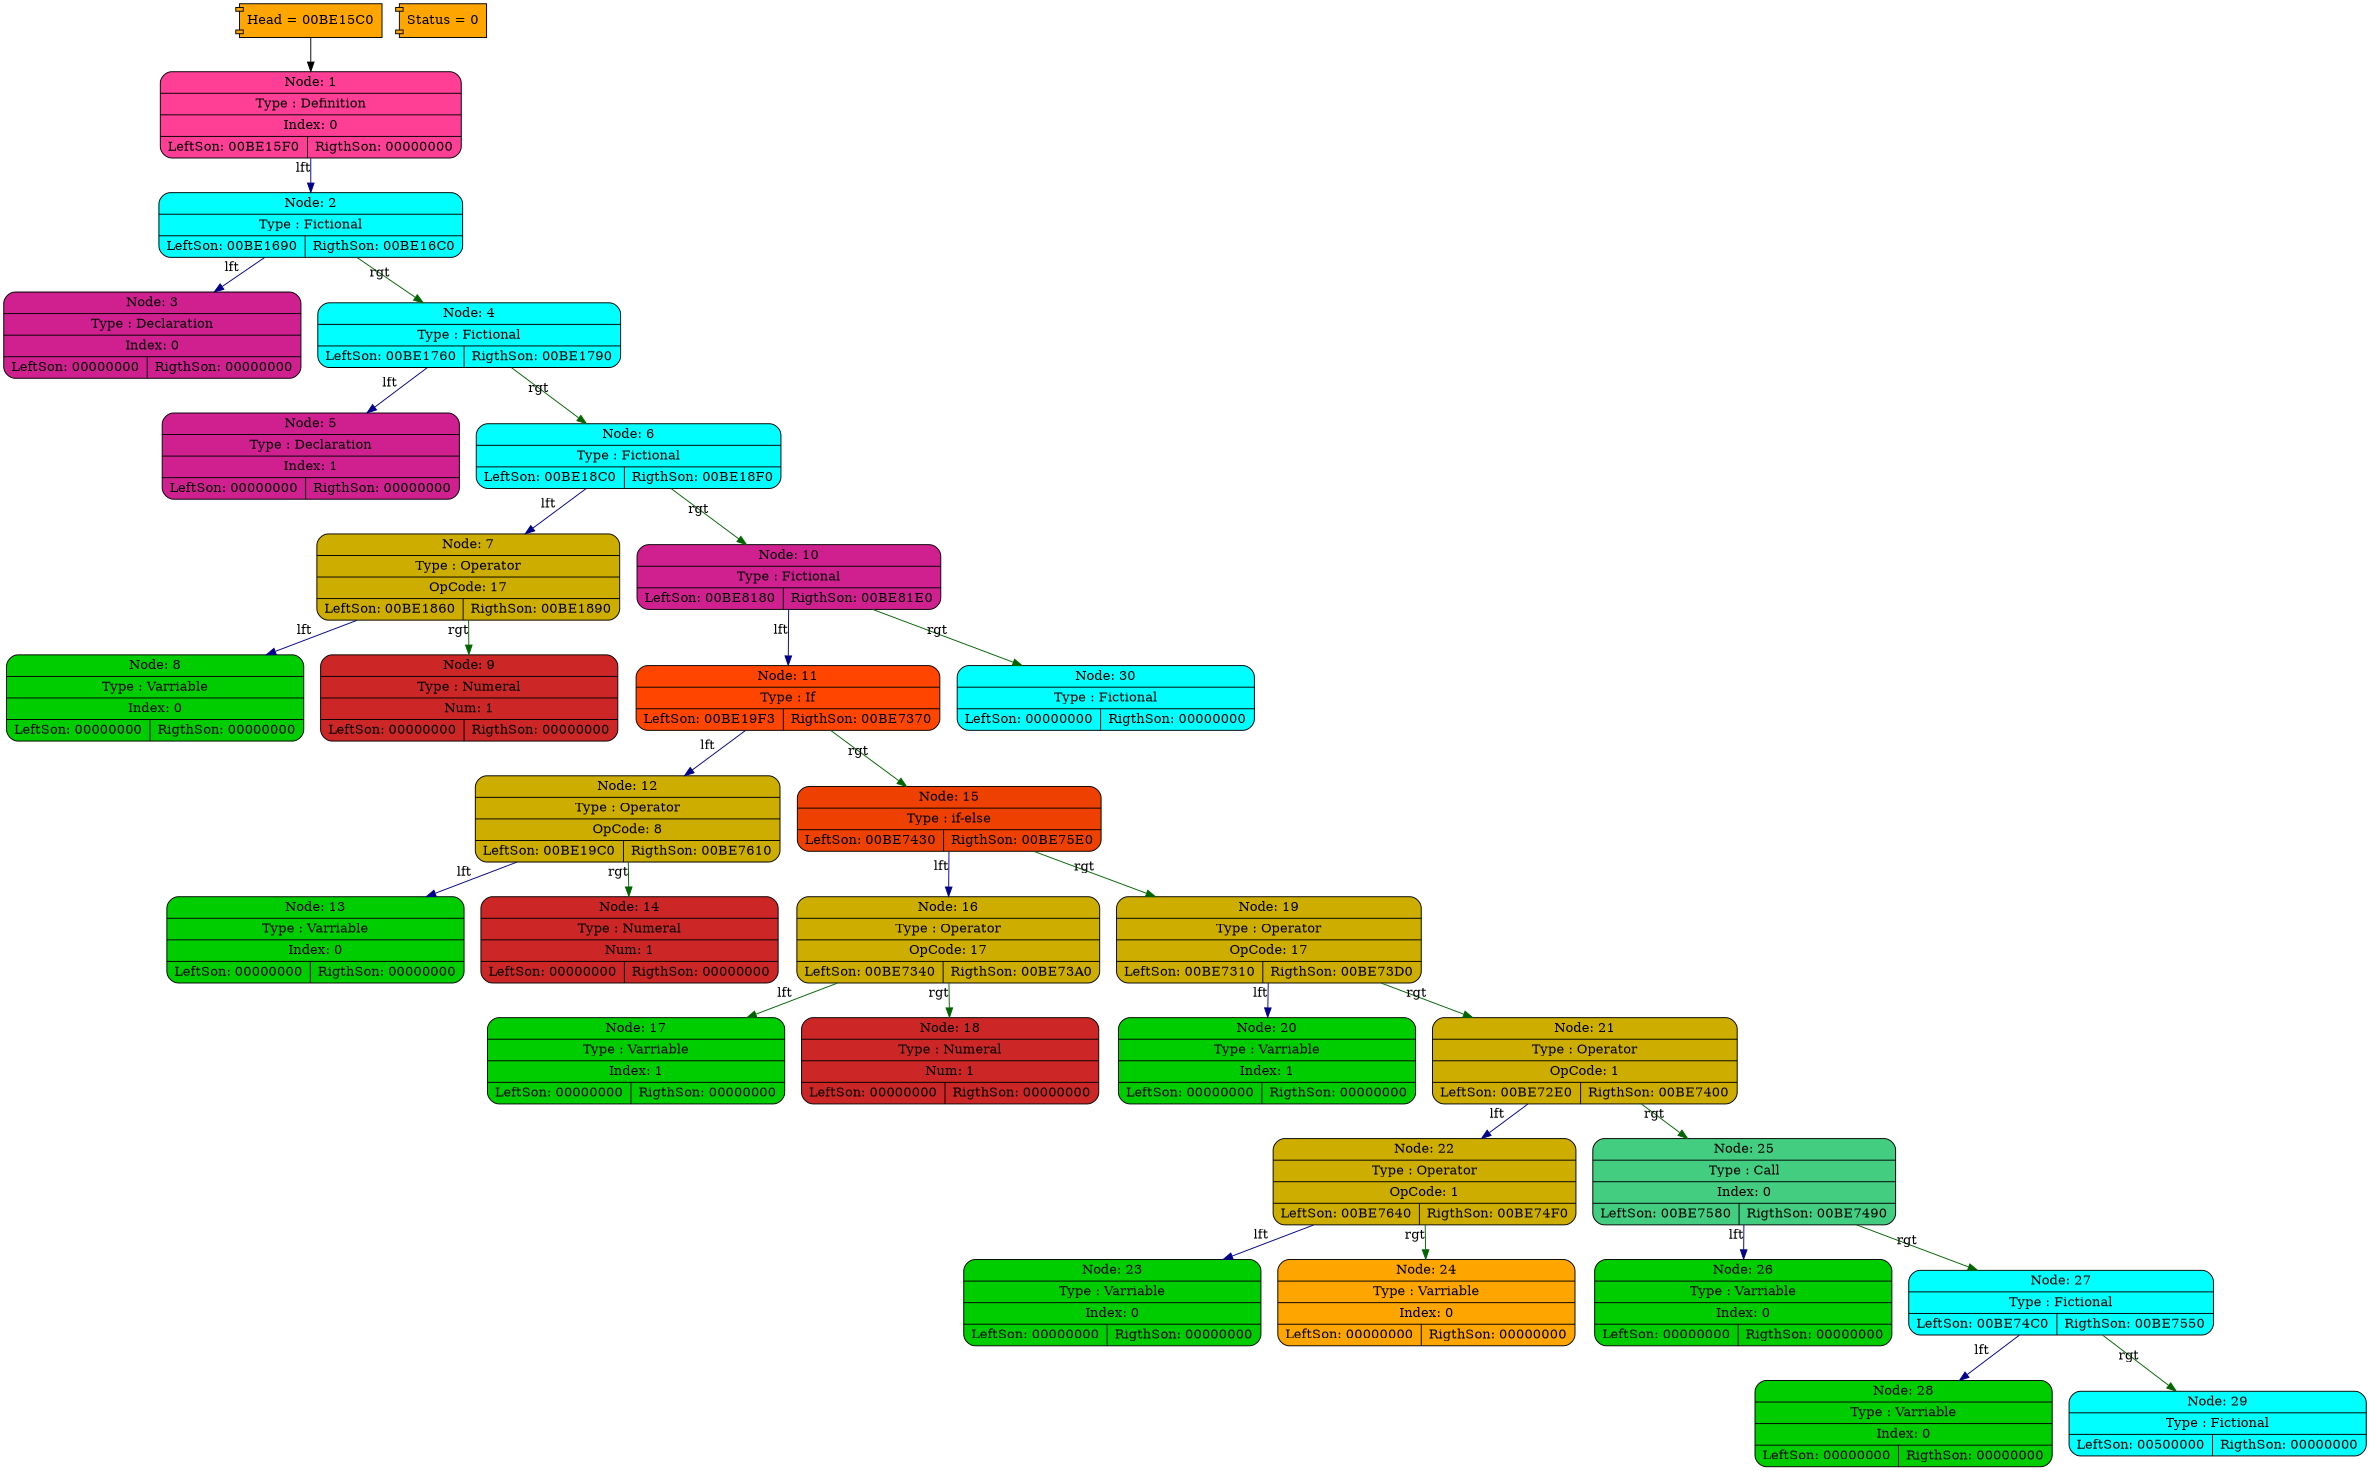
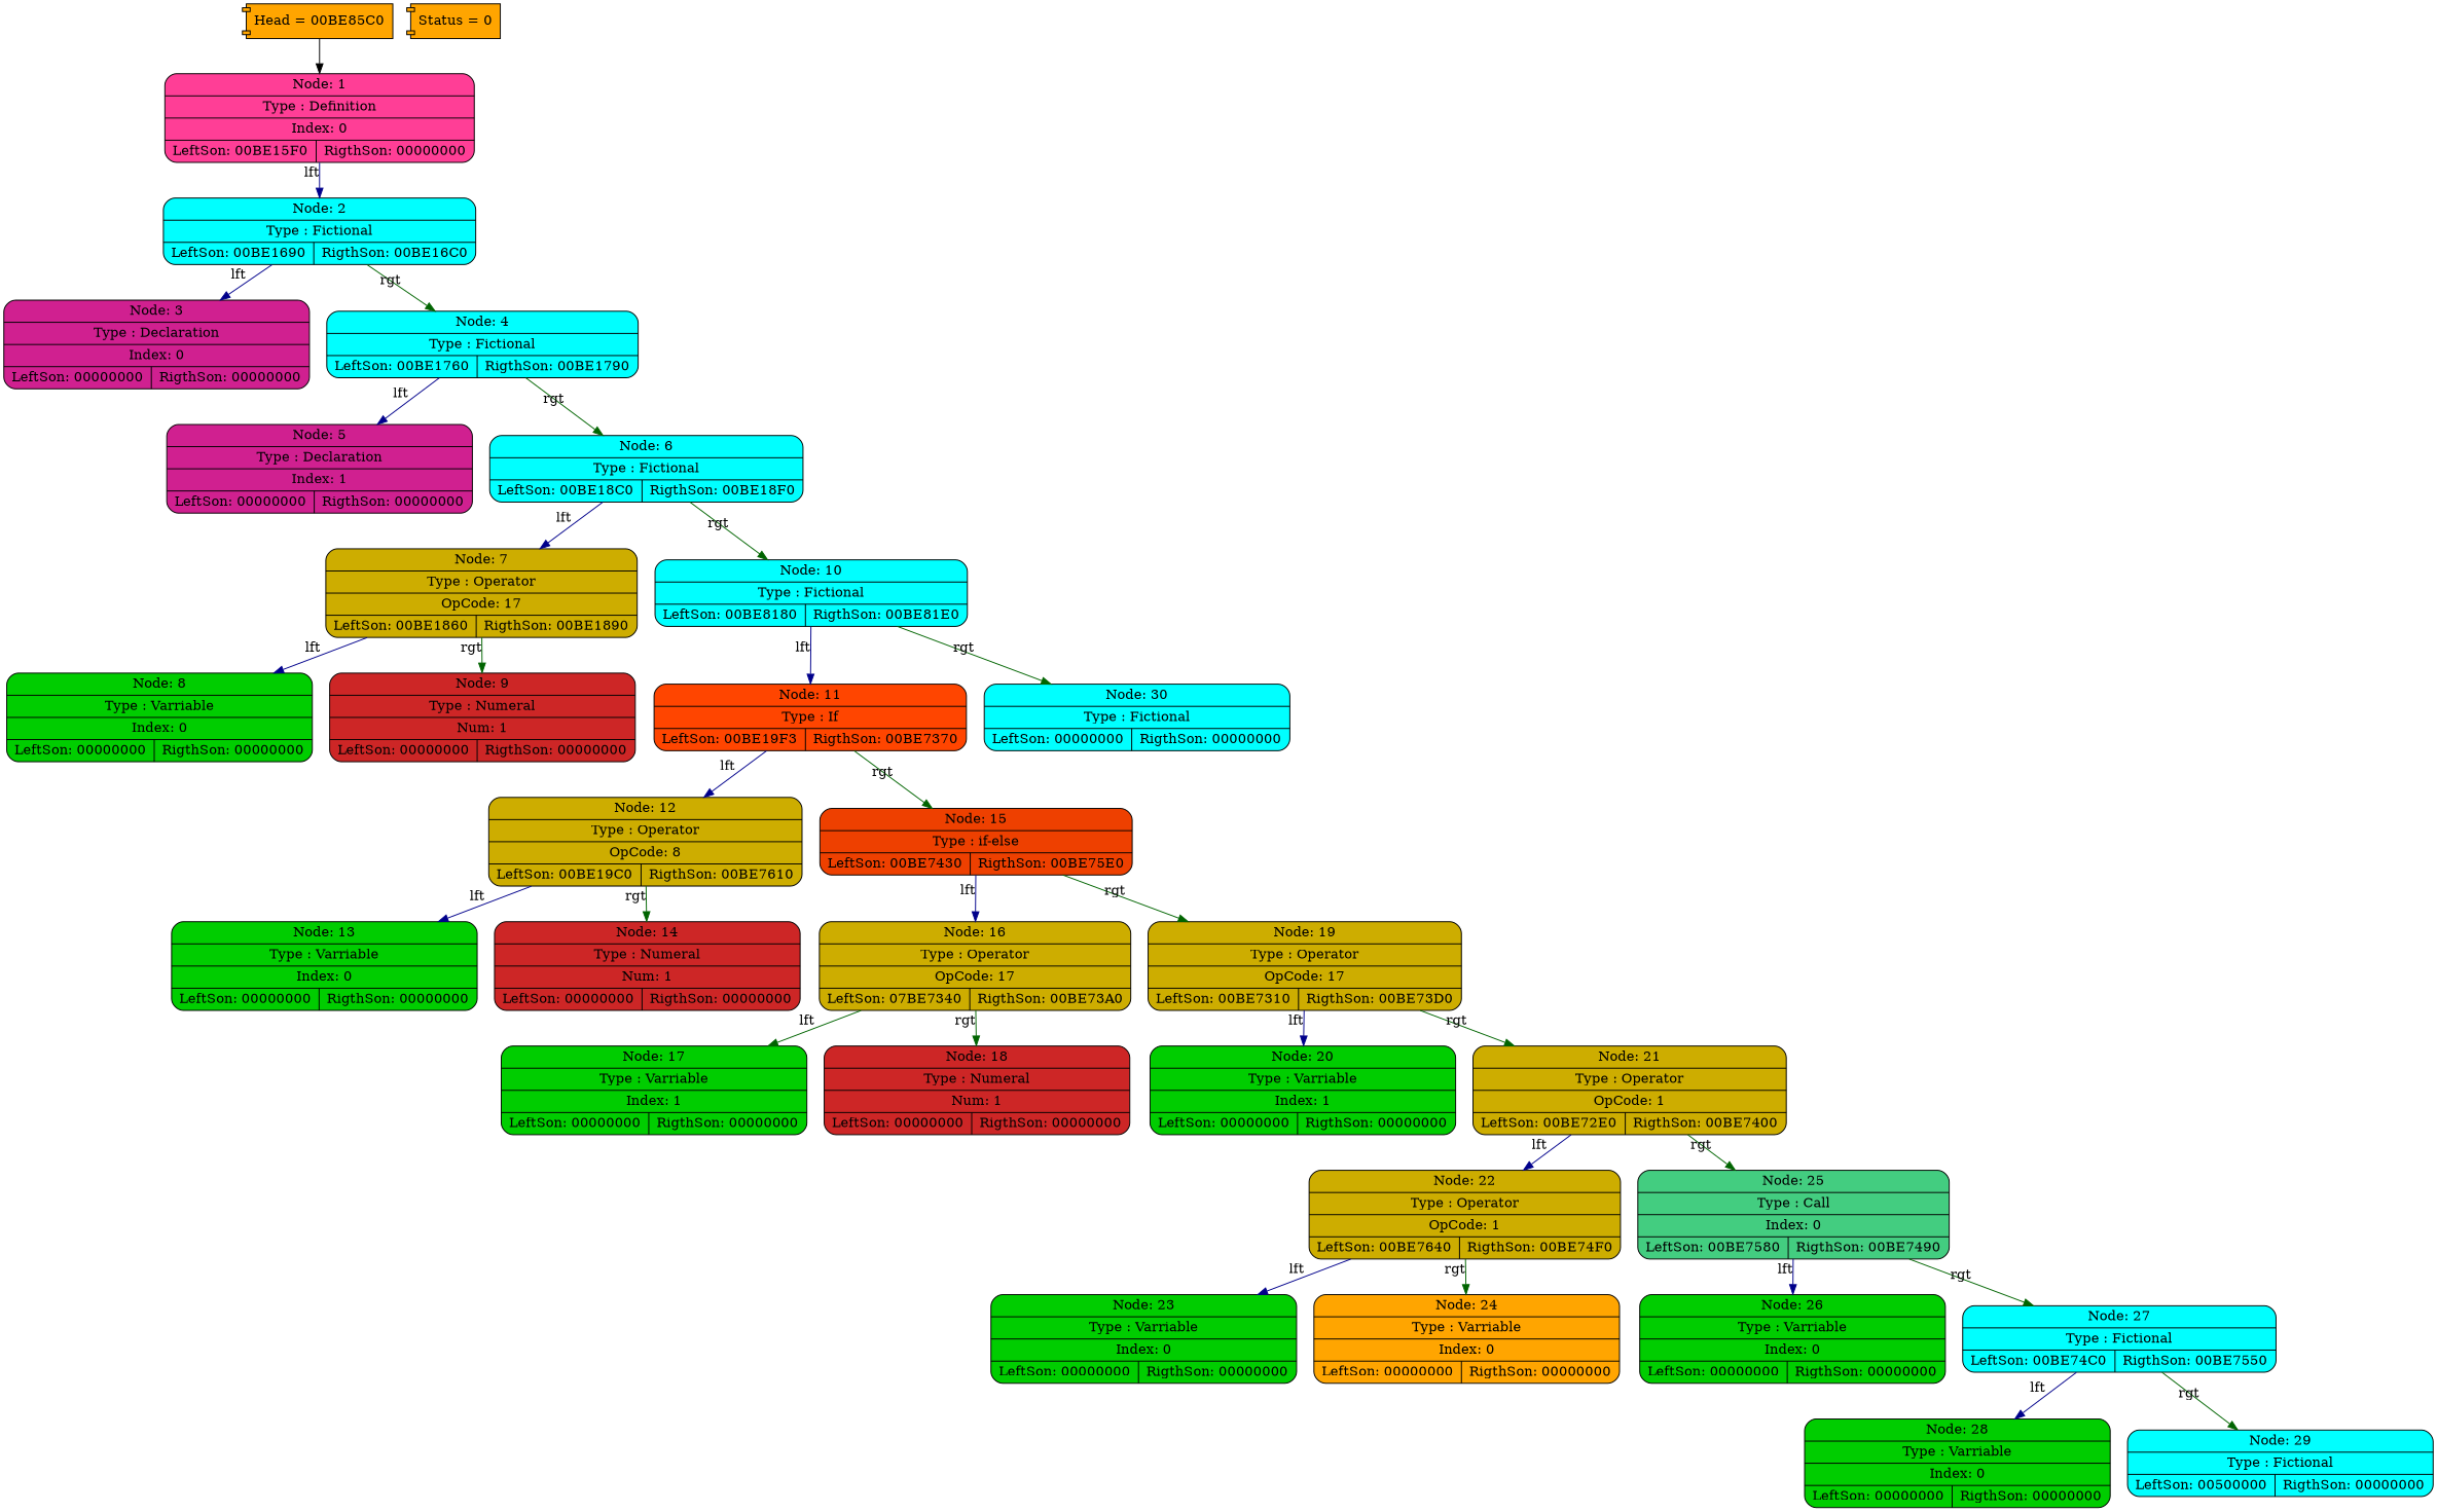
  digraph {
    rankdir=TB
    node [fillcolor=aqua shape=Mrecord style=filled]
    edge [color=darkgreen xlabel=lft]
    n1 [fillcolor=violetred1 label="{ Node: 1 | Type : Definition | Index: 0 |{ LeftSon: 00BE15F0 | RigthSon: 00000000} }"]
    n2 [label="{ Node: 2 | Type : Fictional |{ LeftSon: 00BE1690 | RigthSon: 00BE16C0} }"]
    n3 [fillcolor=violetred label="{ Node: 3 | Type : Declaration | Index: 0 |{ LeftSon: 00000000 | RigthSon: 00000000} }"]
    n4 [label="{ Node: 4 | Type : Fictional |{ LeftSon: 00BE1760 | RigthSon: 00BE1790} }"]
    n5 [fillcolor=violetred label="{ Node: 5 | Type : Declaration | Index: 1 |{ LeftSon: 00000000 | RigthSon: 00000000} }"]
    n6 [label="{ Node: 6 | Type : Fictional |{ LeftSon: 00BE18C0 | RigthSon: 00BE18F0} }"]
    n7 [fillcolor=gold3 label="{ Node: 7 | Type : Operator | OpCode: 17 |{ LeftSon: 00BE1860 | RigthSon: 00BE1890} }"]
-   n8 [fillcolor=violetred label="{ Node: 10 | Type : Fictional |{ LeftSon: 00BE8180 | RigthSon: 00BE81E0} }"]
+   n8 [label="{ Node: 10 | Type : Fictional |{ LeftSon: 00BE8180 | RigthSon: 00BE81E0} }"]
    n9 [fillcolor=green3 label="{ Node: 8 | Type : Varriable | Index: 0 |{ LeftSon: 00000000 | RigthSon: 00000000} }"]
    n10 [fillcolor=firebrick3 label="{ Node: 9 | Type : Numeral | Num: 1 |{ LeftSon: 00000000 | RigthSon: 00000000} }"]
    n11 [fillcolor=orangered label="{ Node: 11 | Type : If |{ LeftSon: 00BE19F3 | RigthSon: 00BE7370} }"]
    n12 [label="{ Node: 30 | Type : Fictional |{ LeftSon: 00000000 | RigthSon: 00000000} }"]
    n13 [fillcolor=gold3 label="{ Node: 12 | Type : Operator | OpCode: 8 |{ LeftSon: 00BE19C0 | RigthSon: 00BE7610} }"]
    n14 [fillcolor=orangered2 label="{ Node: 15 | Type : if-else |{ LeftSon: 00BE7430 | RigthSon: 00BE75E0} }"]
    n15 [fillcolor=green3 label="{ Node: 13 | Type : Varriable | Index: 0 |{ LeftSon: 00000000 | RigthSon: 00000000} }"]
    n16 [fillcolor=firebrick3 label="{ Node: 14 | Type : Numeral | Num: 1 |{ LeftSon: 00000000 | RigthSon: 00000000} }"]
-   n17 [fillcolor=gold3 label="{ Node: 16 | Type : Operator | OpCode: 17 |{ LeftSon: 00BE7340 | RigthSon: 00BE73A0} }"]
+   n17 [fillcolor=gold3 label="{ Node: 16 | Type : Operator | OpCode: 17 |{ LeftSon: 07BE7340 | RigthSon: 00BE73A0} }"]
    n18 [fillcolor=gold3 label="{ Node: 19 | Type : Operator | OpCode: 17 |{ LeftSon: 00BE7310 | RigthSon: 00BE73D0} }"]
    n19 [fillcolor=green3 label="{ Node: 17 | Type : Varriable | Index: 1 |{ LeftSon: 00000000 | RigthSon: 00000000} }"]
    n20 [fillcolor=firebrick3 label="{ Node: 18 | Type : Numeral | Num: 1 |{ LeftSon: 00000000 | RigthSon: 00000000} }"]
    n21 [fillcolor=green3 label="{ Node: 20 | Type : Varriable | Index: 1 |{ LeftSon: 00000000 | RigthSon: 00000000} }"]
    n22 [fillcolor=gold3 label="{ Node: 21 | Type : Operator | OpCode: 1 |{ LeftSon: 00BE72E0 | RigthSon: 00BE7400} }"]
    n23 [fillcolor=gold3 label="{ Node: 22 | Type : Operator | OpCode: 1 |{ LeftSon: 00BE7640 | RigthSon: 00BE74F0} }"]
    n24 [fillcolor=seagreen3 label="{ Node: 25 | Type : Call | Index: 0 |{ LeftSon: 00BE7580 | RigthSon: 00BE7490} }"]
    n25 [fillcolor=green3 label="{ Node: 23 | Type : Varriable | Index: 0 |{ LeftSon: 00000000 | RigthSon: 00000000} }"]
    n26 [fillcolor=orange label="{ Node: 24 | Type : Varriable | Index: 0 |{ LeftSon: 00000000 | RigthSon: 00000000} }"]
    n27 [fillcolor=green3 label="{ Node: 26 | Type : Varriable | Index: 0 |{ LeftSon: 00000000 | RigthSon: 00000000} }"]
    n28 [label="{ Node: 27 | Type : Fictional |{ LeftSon: 00BE74C0 | RigthSon: 00BE7550} }"]
    n29 [fillcolor=green3 label="{ Node: 28 | Type : Varriable | Index: 0 |{ LeftSon: 00000000 | RigthSon: 00000000} }"]
    n30 [label="{ Node: 29 | Type : Fictional |{ LeftSon: 00500000 | RigthSon: 00000000} }"]
-   n31 [fillcolor=orange label="Head = 00BE15C0" shape=component]
+   n31 [fillcolor=orange label="Head = 00BE85C0" shape=component]
    n32 [fillcolor=orange label="Status = 0" shape=component]
    subgraph sub_1 {
      n1
      n2
      n3
      n4
      n5
      n6
      n7
      n8
      n9
      n10
      n11
      n12
      n13
      n14
      n15
      n16
      n17
      n18
      n19
      n20
      n21
      n22
      n23
      n24
      n25
      n26
      n27
      n28
      n29
      n30
    }
    subgraph sub_2 {
      n31
      n32
    }
    n1 -> n2 [color=darkblue]
    n2 -> n3 [color=darkblue]
    n2 -> n4 [xlabel=rgt]
    n4 -> n5 [color=darkblue]
    n4 -> n6 [xlabel=rgt]
    n6 -> n7 [color=darkblue]
    n6 -> n8 [xlabel=rgt]
    n7 -> n9 [color=darkblue]
    n7 -> n10 [xlabel=rgt]
    n8 -> n11 [color=darkblue]
    n8 -> n12 [xlabel=rgt]
    n11 -> n13 [color=darkblue]
    n11 -> n14 [xlabel=rgt]
    n13 -> n15 [color=darkblue]
    n13 -> n16 [xlabel=rgt]
    n14 -> n17 [color=darkblue]
    n14 -> n18 [xlabel=rgt]
    n17 -> n19
    n17 -> n20 [xlabel=rgt]
    n18 -> n21 [color=darkblue]
    n18 -> n22 [xlabel=rgt]
    n22 -> n23 [color=darkblue]
    n22 -> n24 [xlabel=rgt]
    n23 -> n25 [color=darkblue]
    n23 -> n26 [xlabel=rgt]
    n24 -> n27 [color=darkblue]
    n24 -> n28 [xlabel=rgt]
    n28 -> n29 [color=darkblue]
    n28 -> n30 [xlabel=rgt]
    n31 -> n1 [color="" xlabel=""]
  }
